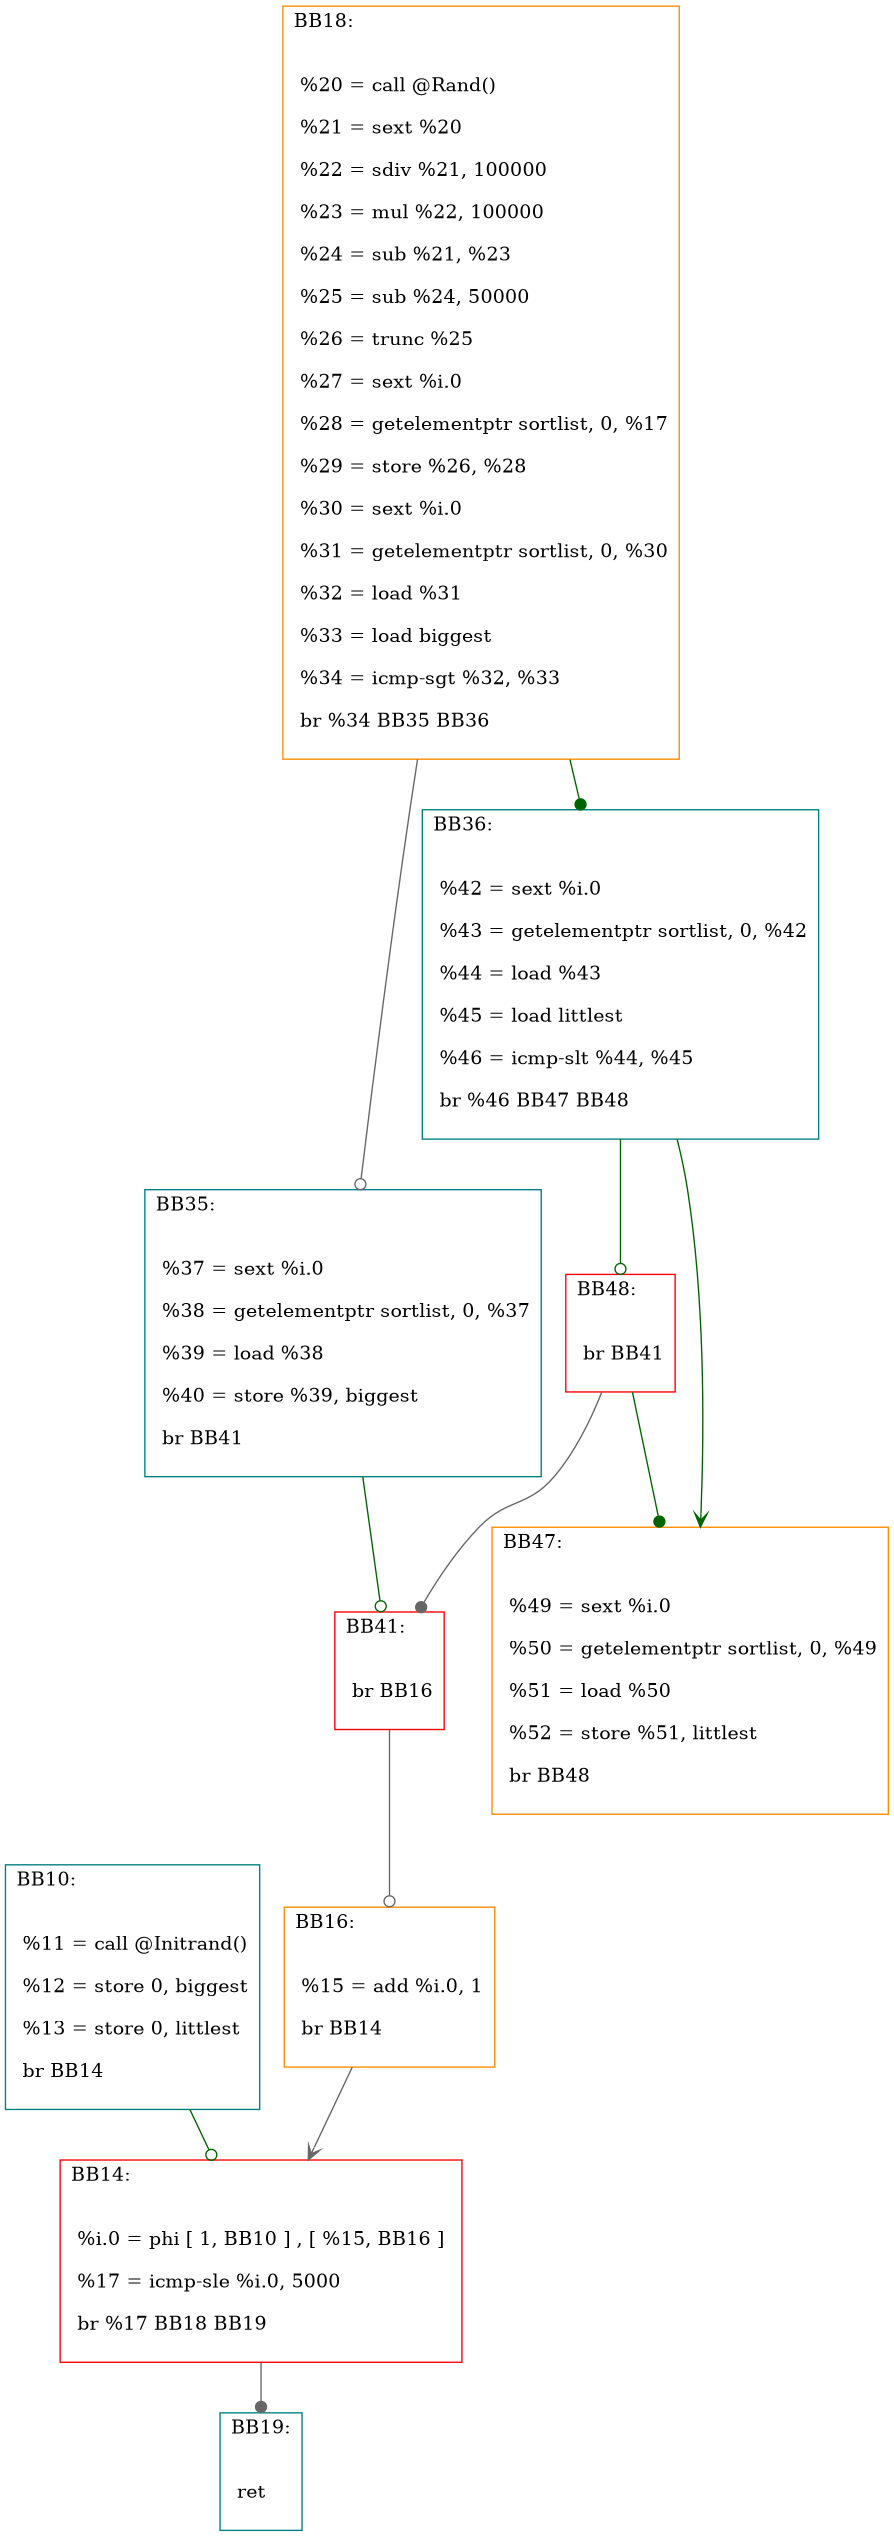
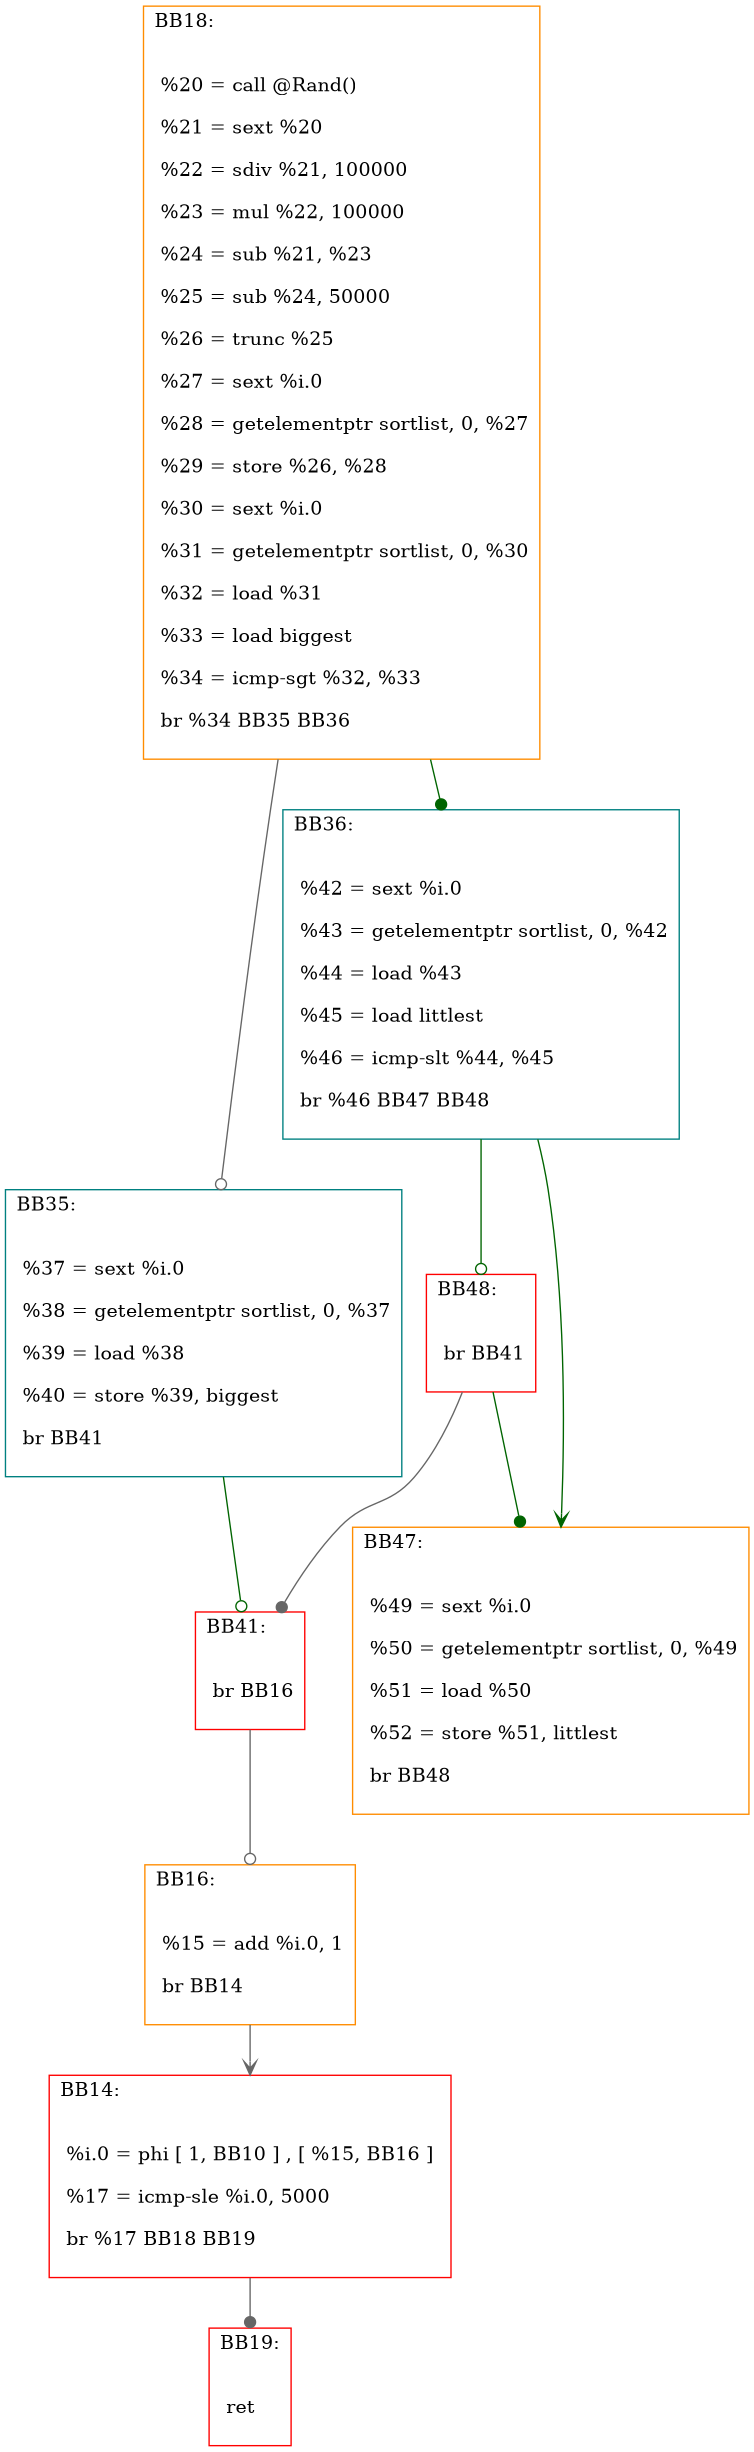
  digraph {
    fontname="DejaVu Serif"
    node [color=teal fontname="DejaVu Serif" shape=record]
    edge [arrowhead=odot color=darkgreen fontname="DejaVu Serif"]
-   n1 [label="{BB10:\l\l\n             %11 = call @Initrand()\l\n             %12 = store 0, biggest\l\n             %13 = store 0, littlest\l\n             br BB14\l\n             }"]
    n2 [color=red label="{BB14:\l\l\n             %i.0 = phi [ 1, BB10 ] , [ %15, BB16 ] \l\n             %17 = icmp-sle %i.0, 5000\l\n             br %17 BB18 BB19\l\n             }"]
-   n3 [label="{BB19:\l\l\n             ret\l\n             }"]
-   n4 [color=darkorange label="{BB18:\l\l\n             %20 = call @Rand()\l\n             %21 = sext %20\l\n             %22 = sdiv %21, 100000\l\n             %23 = mul %22, 100000\l\n             %24 = sub %21, %23\l\n             %25 = sub %24, 50000\l\n             %26 = trunc %25\l\n             %27 = sext %i.0\l\n             %28 = getelementptr sortlist, 0, %17\l\n             %29 = store %26, %28\l\n             %30 = sext %i.0\l\n             %31 = getelementptr sortlist, 0, %30\l\n             %32 = load %31\l\n             %33 = load biggest\l\n             %34 = icmp-sgt %32, %33\l\n             br %34 BB35 BB36\l\n             }"]
+   n3 [color=red label="{BB19:\l\l\n             ret\l\n             }"]
+   n4 [color=darkorange label="{BB18:\l\l\n             %20 = call @Rand()\l\n             %21 = sext %20\l\n             %22 = sdiv %21, 100000\l\n             %23 = mul %22, 100000\l\n             %24 = sub %21, %23\l\n             %25 = sub %24, 50000\l\n             %26 = trunc %25\l\n             %27 = sext %i.0\l\n             %28 = getelementptr sortlist, 0, %27\l\n             %29 = store %26, %28\l\n             %30 = sext %i.0\l\n             %31 = getelementptr sortlist, 0, %30\l\n             %32 = load %31\l\n             %33 = load biggest\l\n             %34 = icmp-sgt %32, %33\l\n             br %34 BB35 BB36\l\n             }"]
    n5 [label="{BB35:\l\l\n             %37 = sext %i.0\l\n             %38 = getelementptr sortlist, 0, %37\l\n             %39 = load %38\l\n             %40 = store %39, biggest\l\n             br BB41\l\n             }"]
    n6 [label="{BB36:\l\l\n             %42 = sext %i.0\l\n             %43 = getelementptr sortlist, 0, %42\l\n             %44 = load %43\l\n             %45 = load littlest\l\n             %46 = icmp-slt %44, %45\l\n             br %46 BB47 BB48\l\n             }"]
    n7 [color=red label="{BB41:\l\l\n             br BB16\l\n             }"]
    n8 [color=darkorange label="{BB47:\l\l\n             %49 = sext %i.0\l\n             %50 = getelementptr sortlist, 0, %49\l\n             %51 = load %50\l\n             %52 = store %51, littlest\l\n             br BB48\l\n             }"]
    n9 [color=red label="{BB48:\l\l\n             br BB41\l\n             }"]
    n10 [color=darkorange label="{BB16:\l\l\n             %15 = add %i.0, 1\l\n             br BB14\l\n             }"]
-   n1 -> n2
    n2 -> n3 [arrowhead=dot color=gray40]
    n4 -> n5 [color=gray40]
    n4 -> n6 [arrowhead=dot]
    n5 -> n7
    n6 -> n8 [arrowhead=vee]
    n6 -> n9
    n7 -> n10 [color=gray40]
    n9 -> n7 [arrowhead=dot color=gray40]
    n9 -> n8 [arrowhead=dot]
    n10 -> n2 [arrowhead=vee color=gray40]
  }
